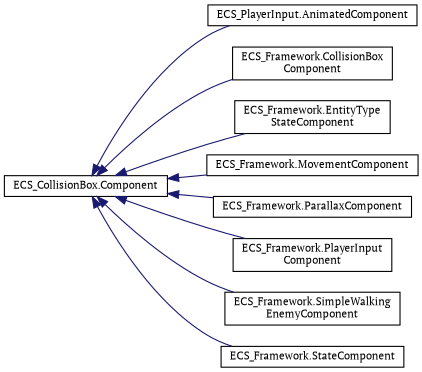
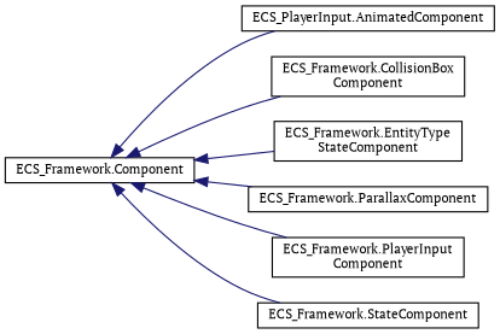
  digraph {
    fontname="PT Serif"
    rankdir=LR
    node [color=black fillcolor=white fontname="PT Serif" fontsize=10 shape=record style=filled]
    edge [color=midnightblue dir=back fontname="PT Serif" fontsize=10 labelfontname=Helvetica labelfontsize=10 style=solid]
-   n1 [height=0.2 label="ECS_CollisionBox.Component" width=0.4]
+   n1 [height=0.2 label="ECS_Framework.Component" width=0.4]
    n2 [height=0.2 label="ECS_PlayerInput.AnimatedComponent" width=0.4]
    n3 [height=0.2 label="ECS_Framework.CollisionBox\lComponent" width=0.4]
    n4 [height=0.2 label="ECS_Framework.EntityType\lStateComponent" width=0.4]
-   n5 [height=0.2 label="ECS_Framework.MovementComponent" width=0.4]
    n6 [height=0.2 label="ECS_Framework.ParallaxComponent" width=0.4]
    n7 [height=0.2 label="ECS_Framework.PlayerInput\lComponent" width=0.4]
-   n8 [height=0.2 label="ECS_Framework.SimpleWalking\lEnemyComponent" width=0.4]
    n9 [height=0.2 label="ECS_Framework.StateComponent" width=0.4]
    n1 -> n2
    n1 -> n3
    n1 -> n4
-   n1 -> n5
    n1 -> n6
    n1 -> n7
-   n1 -> n8
    n1 -> n9
  }
